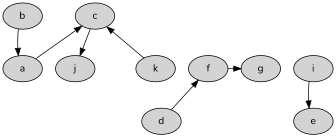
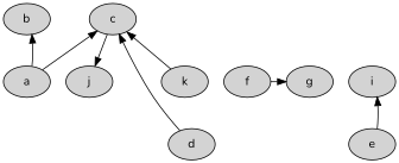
  digraph {
    fontname=Nunito
    node [color=black fillcolor=lightgray fontname=Nunito style=filled]
    edge [fontname=Nunito]
    n1 [label=b]
    n2 [label=c]
    n3 [label=d]
    n4 [label=e]
    n5 [label=f]
    n6 [label=g]
    n7 [label=i]
    n8 [label=j]
    n9 [label=k]
    n10 [label=a]
    subgraph sub_1 {
      rank=same
      n1
      n2
    }
    subgraph sub_2 {
      rank=same
      n3
      n4
    }
    subgraph sub_3 {
      rank=same
      n5
      n6
      n7
      n8
      n9
    }
    n2 -> n8
-   n3 -> n5
-   n7 -> n4
+   n3 -> n2
+   n4 -> n7
    n5 -> n6
    n9 -> n2
-   n1 -> n10
+   n10 -> n1
    n10 -> n2
  }
